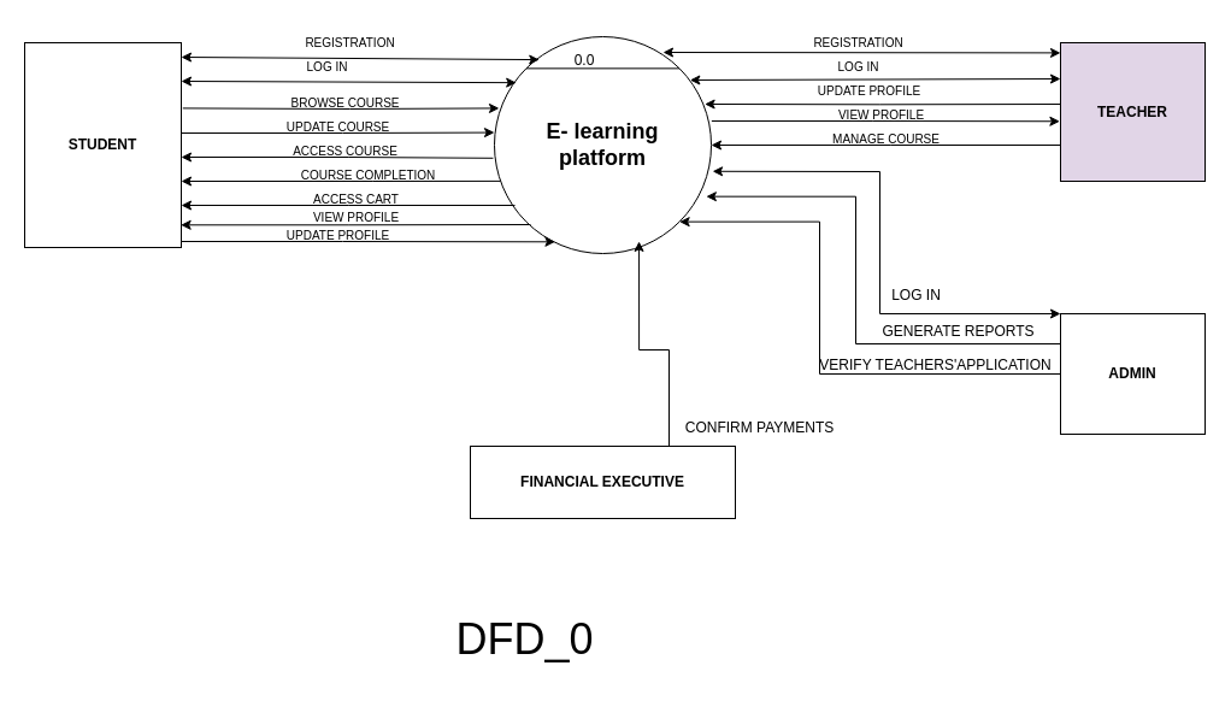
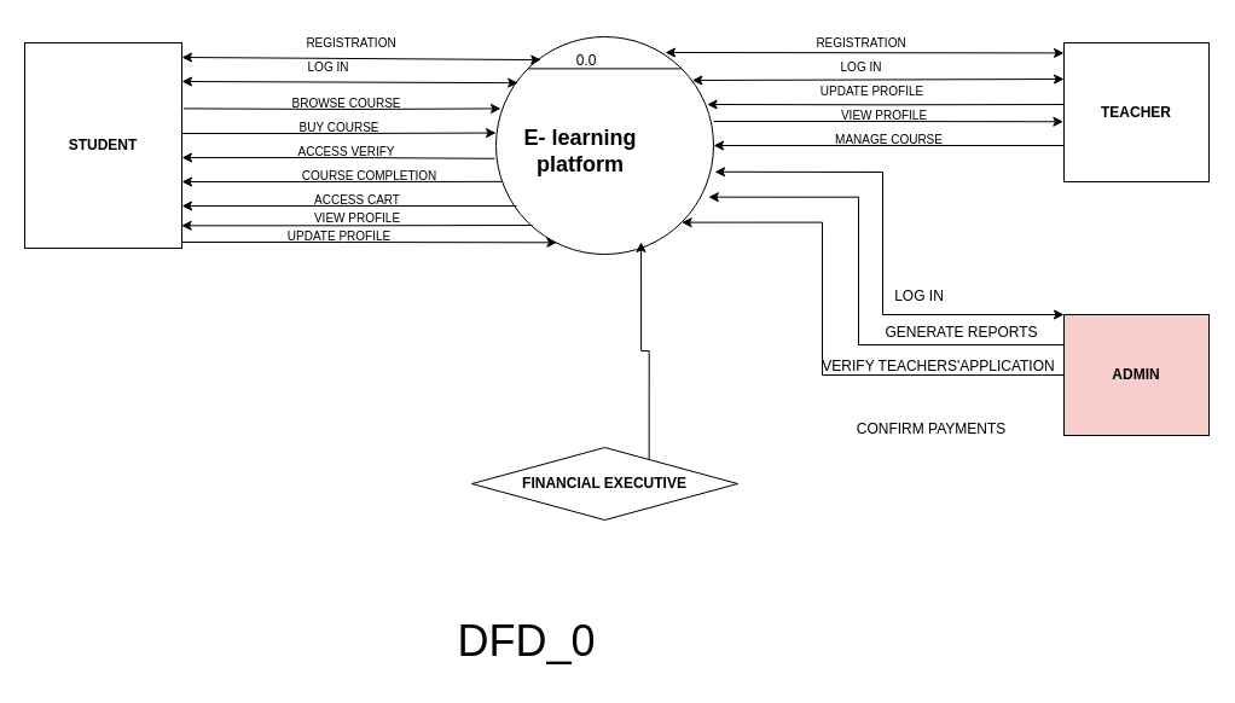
  <mxCell id="0" />
  <mxCell id="1" parent="0" />
  <mxCell id="2" value="" style="ellipse;whiteSpace=wrap;html=1;aspect=fixed;" vertex="1" parent="1"><mxGeometry x="410" y="30" width="180" height="180" as="geometry" /></mxCell>
  <mxCell id="3" value="" style="endArrow=none;html=1;rounded=0;entryX=1;entryY=0;entryDx=0;entryDy=0;exitX=0;exitY=0;exitDx=0;exitDy=0;" edge="1" parent="1" source="2" target="2"><mxGeometry width="50" height="50" relative="1" as="geometry"><mxPoint x="375" y="100" as="sourcePoint" /><mxPoint x="425" y="50" as="targetPoint" /></mxGeometry></mxCell>
  <mxCell id="4" value="0.0" style="text;html=1;strokeColor=none;fillColor=none;align=center;verticalAlign=middle;whiteSpace=wrap;rounded=0;" vertex="1" parent="1"><mxGeometry x="455" y="35" width="60" height="30" as="geometry" /></mxCell>
- <mxCell id="5" value="&lt;b&gt;&lt;font style=&quot;font-size: 18px;&quot;&gt;E- learning platform&lt;/font&gt;&lt;/b&gt;" style="text;html=1;strokeColor=none;fillColor=none;align=center;verticalAlign=middle;whiteSpace=wrap;rounded=0;" vertex="1" parent="1"><mxGeometry x="445" y="90" width="110" height="60" as="geometry" /></mxCell>
+ <mxCell id="5" value="&lt;b&gt;&lt;font style=&quot;font-size: 18px;&quot;&gt;E- learning platform&lt;/font&gt;&lt;/b&gt;" style="text;html=1;strokeColor=none;fillColor=none;align=center;verticalAlign=middle;whiteSpace=wrap;rounded=0;" vertex="1" parent="1"><mxGeometry x="425" y="95" width="110" height="60" as="geometry" /></mxCell>
  <mxCell id="6" value="&lt;b&gt;STUDENT&lt;/b&gt;" style="rounded=0;whiteSpace=wrap;html=1;" vertex="1" parent="1"><mxGeometry x="20" y="35" width="130" height="170" as="geometry" /></mxCell>
  <mxCell id="7" style="edgeStyle=orthogonalEdgeStyle;rounded=0;orthogonalLoop=1;jettySize=auto;html=1;exitX=0;exitY=0.25;exitDx=0;exitDy=0;entryX=0.977;entryY=0.737;entryDx=0;entryDy=0;entryPerimeter=0;" edge="1" parent="1" source="9" target="2"><mxGeometry relative="1" as="geometry"><mxPoint x="710" y="160" as="targetPoint" /><Array as="points"><mxPoint x="710" y="285" /><mxPoint x="710" y="163" /></Array></mxGeometry></mxCell>
  <mxCell id="8" style="edgeStyle=orthogonalEdgeStyle;rounded=0;orthogonalLoop=1;jettySize=auto;html=1;exitX=0;exitY=0.5;exitDx=0;exitDy=0;entryX=1;entryY=1;entryDx=0;entryDy=0;" edge="1" parent="1" source="9" target="2"><mxGeometry relative="1" as="geometry"><Array as="points"><mxPoint x="680" y="310" /><mxPoint x="680" y="184" /></Array></mxGeometry></mxCell>
- <mxCell id="9" value="&lt;b&gt;ADMIN&lt;/b&gt;" style="rounded=0;whiteSpace=wrap;html=1;" vertex="1" parent="1"><mxGeometry x="880" y="260" width="120" height="100" as="geometry" /></mxCell>
+ <mxCell id="9" value="&lt;b&gt;ADMIN&lt;/b&gt;" style="rounded=0;whiteSpace=wrap;html=1;fillColor=#f8cecc;" vertex="1" parent="1"><mxGeometry x="880" y="260" width="120" height="100" as="geometry" /></mxCell>
  <mxCell id="10" value="&lt;font style=&quot;font-size: 10px;&quot;&gt;REGISTRATION&lt;/font&gt;" style="text;html=1;align=center;verticalAlign=middle;resizable=0;points=[];autosize=1;strokeColor=none;fillColor=none;" vertex="1" parent="1"><mxGeometry x="240" y="20" width="100" height="30" as="geometry" /></mxCell>
  <mxCell id="11" value="" style="endArrow=classic;startArrow=classic;html=1;rounded=0;entryX=0.207;entryY=0.106;entryDx=0;entryDy=0;entryPerimeter=0;" edge="1" parent="1" target="2"><mxGeometry width="50" height="50" relative="1" as="geometry"><mxPoint x="150" y="47" as="sourcePoint" /><mxPoint x="190" y="-2" as="targetPoint" /></mxGeometry></mxCell>
  <mxCell id="12" value="&lt;font style=&quot;font-size: 10px;&quot;&gt;LOG IN&lt;/font&gt;" style="text;html=1;align=center;verticalAlign=middle;resizable=0;points=[];autosize=1;strokeColor=none;fillColor=none;" vertex="1" parent="1"><mxGeometry x="241" y="40" width="60" height="30" as="geometry" /></mxCell>
  <mxCell id="13" value="" style="endArrow=classic;startArrow=classic;html=1;rounded=0;entryX=0.101;entryY=0.212;entryDx=0;entryDy=0;entryPerimeter=0;" edge="1" parent="1" target="2"><mxGeometry width="50" height="50" relative="1" as="geometry"><mxPoint x="150" y="67" as="sourcePoint" /><mxPoint x="408" y="67" as="targetPoint" /></mxGeometry></mxCell>
  <mxCell id="14" value="&lt;font style=&quot;font-size: 10px;&quot;&gt;REGISTRATION&lt;/font&gt;" style="text;html=1;align=center;verticalAlign=middle;resizable=0;points=[];autosize=1;strokeColor=none;fillColor=none;" vertex="1" parent="1"><mxGeometry x="662" y="20" width="100" height="30" as="geometry" /></mxCell>
  <mxCell id="15" value="" style="endArrow=classic;startArrow=classic;html=1;rounded=0;entryX=0.022;entryY=0.842;entryDx=0;entryDy=0;entryPerimeter=0;" edge="1" parent="1"><mxGeometry width="50" height="50" relative="1" as="geometry"><mxPoint x="550" y="43" as="sourcePoint" /><mxPoint x="880" y="43.41" as="targetPoint" /></mxGeometry></mxCell>
  <mxCell id="16" value="&lt;font style=&quot;font-size: 10px;&quot;&gt;LOG IN&lt;/font&gt;" style="text;html=1;align=center;verticalAlign=middle;resizable=0;points=[];autosize=1;strokeColor=none;fillColor=none;" vertex="1" parent="1"><mxGeometry x="682" y="40" width="60" height="30" as="geometry" /></mxCell>
  <mxCell id="17" value="" style="endArrow=classic;startArrow=classic;html=1;rounded=0;entryX=0;entryY=1;entryDx=0;entryDy=0;exitX=0.902;exitY=0.2;exitDx=0;exitDy=0;exitPerimeter=0;" edge="1" parent="1" source="2"><mxGeometry width="50" height="50" relative="1" as="geometry"><mxPoint x="582" y="58" as="sourcePoint" /><mxPoint x="880" y="65" as="targetPoint" /></mxGeometry></mxCell>
  <mxCell id="18" value="" style="endArrow=classic;html=1;rounded=0;entryX=0.022;entryY=0.33;entryDx=0;entryDy=0;entryPerimeter=0;exitX=1.01;exitY=0.32;exitDx=0;exitDy=0;exitPerimeter=0;" edge="1" parent="1" source="6" target="2"><mxGeometry width="50" height="50" relative="1" as="geometry"><mxPoint x="210" y="89" as="sourcePoint" /><mxPoint x="400.85" y="90" as="targetPoint" /><Array as="points"><mxPoint x="289.85" y="90" /></Array></mxGeometry></mxCell>
  <mxCell id="19" value="&lt;font style=&quot;font-size: 10px;&quot;&gt;BROWSE COURSE&lt;/font&gt;" style="text;html=1;align=center;verticalAlign=middle;resizable=0;points=[];autosize=1;strokeColor=none;fillColor=none;" vertex="1" parent="1"><mxGeometry x="231.15" y="70" width="110" height="30" as="geometry" /></mxCell>
  <mxCell id="20" value="" style="endArrow=classic;html=1;rounded=0;entryX=0;entryY=0.442;entryDx=0;entryDy=0;entryPerimeter=0;" edge="1" parent="1" target="2"><mxGeometry width="50" height="50" relative="1" as="geometry"><mxPoint x="150" y="110" as="sourcePoint" /><mxPoint x="395" y="110" as="targetPoint" /><Array as="points"><mxPoint x="284" y="110" /></Array></mxGeometry></mxCell>
- <mxCell id="21" value="&lt;span style=&quot;font-size: 10px;&quot;&gt;UPDATE COURSE&lt;/span&gt;" style="text;html=1;align=center;verticalAlign=middle;resizable=0;points=[];autosize=1;strokeColor=none;fillColor=none;" vertex="1" parent="1"><mxGeometry x="235.3" y="90" width="90" height="30" as="geometry" /></mxCell>
- <mxCell id="22" value="&lt;font style=&quot;font-size: 10px;&quot;&gt;ACCESS COURSE&lt;/font&gt;" style="text;html=1;align=center;verticalAlign=middle;resizable=0;points=[];autosize=1;strokeColor=none;fillColor=none;" vertex="1" parent="1"><mxGeometry x="231.15" y="110" width="110" height="30" as="geometry" /></mxCell>
+ <mxCell id="21" value="&lt;span style=&quot;font-size: 10px;&quot;&gt;BUY COURSE&lt;/span&gt;" style="text;html=1;align=center;verticalAlign=middle;resizable=0;points=[];autosize=1;strokeColor=none;fillColor=none;" vertex="1" parent="1"><mxGeometry x="235.3" y="90" width="90" height="30" as="geometry" /></mxCell>
+ <mxCell id="22" value="&lt;font style=&quot;font-size: 10px;&quot;&gt;ACCESS VERIFY&lt;/font&gt;" style="text;html=1;align=center;verticalAlign=middle;resizable=0;points=[];autosize=1;strokeColor=none;fillColor=none;" vertex="1" parent="1"><mxGeometry x="231.15" y="110" width="110" height="30" as="geometry" /></mxCell>
  <mxCell id="23" value="&lt;span style=&quot;font-size: 10px;&quot;&gt;ACCESS CART&lt;/span&gt;" style="text;html=1;align=center;verticalAlign=middle;resizable=0;points=[];autosize=1;strokeColor=none;fillColor=none;" vertex="1" parent="1"><mxGeometry x="250" y="150" width="90" height="30" as="geometry" /></mxCell>
  <mxCell id="24" value="" style="endArrow=classic;html=1;rounded=0;" edge="1" parent="1"><mxGeometry width="50" height="50" relative="1" as="geometry"><mxPoint x="440" y="186" as="sourcePoint" /><mxPoint x="149.64" y="186.3" as="targetPoint" /><Array as="points"><mxPoint x="289.34" y="186.3" /></Array></mxGeometry></mxCell>
  <mxCell id="25" value="" style="endArrow=classic;html=1;rounded=0;exitX=-0.006;exitY=0.56;exitDx=0;exitDy=0;exitPerimeter=0;" edge="1" parent="1" source="2"><mxGeometry width="50" height="50" relative="1" as="geometry"><mxPoint x="400" y="130" as="sourcePoint" /><mxPoint x="150" y="130" as="targetPoint" /><Array as="points"><mxPoint x="288.7" y="130" /></Array></mxGeometry></mxCell>
  <mxCell id="26" value="" style="endArrow=classic;html=1;rounded=0;" edge="1" parent="1"><mxGeometry width="50" height="50" relative="1" as="geometry"><mxPoint x="427" y="170" as="sourcePoint" /><mxPoint x="150" y="170" as="targetPoint" /><Array as="points"><mxPoint x="288.7" y="170" /></Array></mxGeometry></mxCell>
  <mxCell id="27" value="&lt;font style=&quot;font-size: 10px;&quot;&gt;VIEW PROFILE&lt;/font&gt;" style="text;html=1;align=center;verticalAlign=middle;resizable=0;points=[];autosize=1;strokeColor=none;fillColor=none;" vertex="1" parent="1"><mxGeometry x="250" y="165" width="90" height="30" as="geometry" /></mxCell>
  <mxCell id="28" value="" style="endArrow=classic;html=1;rounded=0;entryX=0.409;entryY=1.002;entryDx=0;entryDy=0;entryPerimeter=0;" edge="1" parent="1"><mxGeometry width="50" height="50" relative="1" as="geometry"><mxPoint x="150" y="200" as="sourcePoint" /><mxPoint x="460.44" y="200.32" as="targetPoint" /><Array as="points"><mxPoint x="284" y="200" /></Array></mxGeometry></mxCell>
  <mxCell id="29" value="&lt;span style=&quot;font-size: 10px;&quot;&gt;UPDATE PROFILE&lt;/span&gt;" style="text;html=1;align=center;verticalAlign=middle;resizable=0;points=[];autosize=1;strokeColor=none;fillColor=none;" vertex="1" parent="1"><mxGeometry x="225.3" y="180" width="110" height="30" as="geometry" /></mxCell>
  <mxCell id="30" value="" style="endArrow=classic;html=1;rounded=0;exitX=0.028;exitY=0.666;exitDx=0;exitDy=0;exitPerimeter=0;" edge="1" parent="1" source="2"><mxGeometry width="50" height="50" relative="1" as="geometry"><mxPoint x="420" y="150" as="sourcePoint" /><mxPoint x="150" y="150" as="targetPoint" /><Array as="points"><mxPoint x="308.7" y="150" /></Array></mxGeometry></mxCell>
  <mxCell id="31" value="&lt;font style=&quot;font-size: 10px;&quot;&gt;COURSE COMPLETION&lt;/font&gt;" style="text;html=1;align=center;verticalAlign=middle;resizable=0;points=[];autosize=1;strokeColor=none;fillColor=none;" vertex="1" parent="1"><mxGeometry x="235" y="130" width="140" height="30" as="geometry" /></mxCell>
  <mxCell id="32" value="" style="endArrow=classic;html=1;rounded=0;entryX=0.97;entryY=0.311;entryDx=0;entryDy=0;entryPerimeter=0;" edge="1" parent="1" target="2"><mxGeometry width="50" height="50" relative="1" as="geometry"><mxPoint x="880.36" y="86" as="sourcePoint" /><mxPoint x="590" y="86.3" as="targetPoint" /><Array as="points"><mxPoint x="729.7" y="86.3" /></Array></mxGeometry></mxCell>
  <mxCell id="33" value="" style="endArrow=classic;html=1;rounded=0;entryX=-0.005;entryY=0.373;entryDx=0;entryDy=0;entryPerimeter=0;" edge="1" parent="1"><mxGeometry width="50" height="50" relative="1" as="geometry"><mxPoint x="590.36" y="100" as="sourcePoint" /><mxPoint x="879.4" y="100.275" as="targetPoint" /><Array as="points"><mxPoint x="724.36" y="100" /></Array></mxGeometry></mxCell>
  <mxCell id="34" value="&lt;span style=&quot;font-size: 10px;&quot;&gt;UPDATE PROFILE&lt;/span&gt;" style="text;html=1;align=center;verticalAlign=middle;resizable=0;points=[];autosize=1;strokeColor=none;fillColor=none;" vertex="1" parent="1"><mxGeometry x="665.66" y="60" width="110" height="30" as="geometry" /></mxCell>
  <mxCell id="35" value="&lt;font style=&quot;font-size: 10px;&quot;&gt;VIEW PROFILE&lt;/font&gt;" style="text;html=1;align=center;verticalAlign=middle;resizable=0;points=[];autosize=1;strokeColor=none;fillColor=none;" vertex="1" parent="1"><mxGeometry x="685.66" y="80" width="90" height="30" as="geometry" /></mxCell>
  <mxCell id="36" value="" style="endArrow=classic;html=1;rounded=0;entryX=1;entryY=0.5;entryDx=0;entryDy=0;" edge="1" parent="1" target="2"><mxGeometry width="50" height="50" relative="1" as="geometry"><mxPoint x="880" y="120" as="sourcePoint" /><mxPoint x="650" y="200" as="targetPoint" /><Array as="points"><mxPoint x="738.7" y="120" /></Array></mxGeometry></mxCell>
  <mxCell id="37" value="&lt;span style=&quot;font-size: 10px;&quot;&gt;MANAGE COURSE&lt;/span&gt;" style="text;html=1;align=center;verticalAlign=middle;resizable=0;points=[];autosize=1;strokeColor=none;fillColor=none;" vertex="1" parent="1"><mxGeometry x="680" y="100" width="110" height="30" as="geometry" /></mxCell>
- <mxCell id="38" value="&lt;b&gt;TEACHER&lt;/b&gt;" style="rounded=0;whiteSpace=wrap;html=1;fillColor=#e1d5e7;" vertex="1" parent="1"><mxGeometry x="880" y="35" width="120" height="115" as="geometry" /></mxCell>
+ <mxCell id="38" value="&lt;b&gt;TEACHER&lt;/b&gt;" style="rounded=0;whiteSpace=wrap;html=1;" vertex="1" parent="1"><mxGeometry x="880" y="35" width="120" height="115" as="geometry" /></mxCell>
  <mxCell id="39" value="" style="endArrow=classic;startArrow=classic;html=1;rounded=0;exitX=1.006;exitY=0.621;exitDx=0;exitDy=0;entryX=0;entryY=0;entryDx=0;entryDy=0;exitPerimeter=0;" edge="1" parent="1" source="2" target="9"><mxGeometry width="50" height="50" relative="1" as="geometry"><mxPoint x="830" y="400" as="sourcePoint" /><mxPoint x="880" y="350" as="targetPoint" /><Array as="points"><mxPoint x="730" y="142" /><mxPoint x="730" y="260" /></Array></mxGeometry></mxCell>
  <mxCell id="40" value="GENERATE REPORTS" style="text;html=1;align=center;verticalAlign=middle;resizable=0;points=[];autosize=1;strokeColor=none;fillColor=none;" vertex="1" parent="1"><mxGeometry x="720" y="260" width="150" height="30" as="geometry" /></mxCell>
  <mxCell id="41" value="VERIFY TEACHERS'APPLICATION" style="text;html=1;align=center;verticalAlign=middle;resizable=0;points=[];autosize=1;strokeColor=none;fillColor=none;" vertex="1" parent="1"><mxGeometry x="665.66" y="288" width="220" height="30" as="geometry" /></mxCell>
- <mxCell id="42" value="&lt;b&gt;FINANCIAL EXECUTIVE&lt;/b&gt;" style="rounded=0;whiteSpace=wrap;html=1;" vertex="1" parent="1"><mxGeometry x="390" y="370" width="220" height="60" as="geometry" /></mxCell>
+ <mxCell id="42" value="&lt;b&gt;FINANCIAL EXECUTIVE&lt;/b&gt;" style="rhombus;whiteSpace=wrap;html=1;" vertex="1" parent="1"><mxGeometry x="390" y="370" width="220" height="60" as="geometry" /></mxCell>
  <mxCell id="43" value="LOG IN" style="text;html=1;align=center;verticalAlign=middle;resizable=0;points=[];autosize=1;strokeColor=none;fillColor=none;" vertex="1" parent="1"><mxGeometry x="730" y="230" width="60" height="30" as="geometry" /></mxCell>
  <mxCell id="44" style="edgeStyle=orthogonalEdgeStyle;rounded=0;orthogonalLoop=1;jettySize=auto;html=1;exitX=0.75;exitY=0;exitDx=0;exitDy=0;entryX=0.667;entryY=0.944;entryDx=0;entryDy=0;entryPerimeter=0;" edge="1" parent="1" source="42" target="2"><mxGeometry relative="1" as="geometry" /></mxCell>
- <mxCell id="45" value="CONFIRM PAYMENTS" style="text;html=1;align=center;verticalAlign=middle;resizable=0;points=[];autosize=1;strokeColor=none;fillColor=none;" vertex="1" parent="1"><mxGeometry x="555" y="340" width="150" height="30" as="geometry" /></mxCell>
+ <mxCell id="45" value="CONFIRM PAYMENTS" style="text;html=1;align=center;verticalAlign=middle;resizable=0;points=[];autosize=1;strokeColor=none;fillColor=none;" vertex="1" parent="1"><mxGeometry x="695" y="340" width="150" height="30" as="geometry" /></mxCell>
  <mxCell id="46" value="&lt;font style=&quot;font-size: 36px;&quot;&gt;DFD_0&lt;/font&gt;" style="text;html=1;align=center;verticalAlign=middle;resizable=0;points=[];autosize=1;strokeColor=none;fillColor=none;" vertex="1" parent="1"><mxGeometry x="365" y="500" width="140" height="60" as="geometry" /></mxCell>
